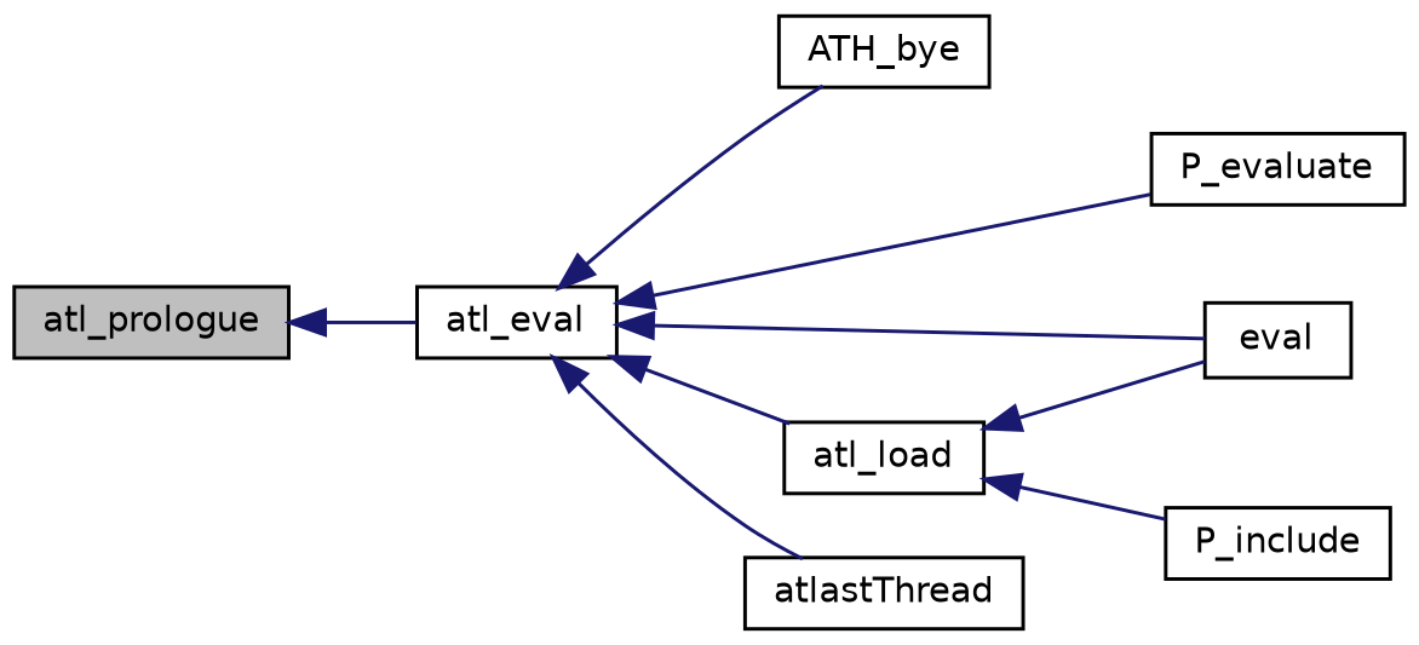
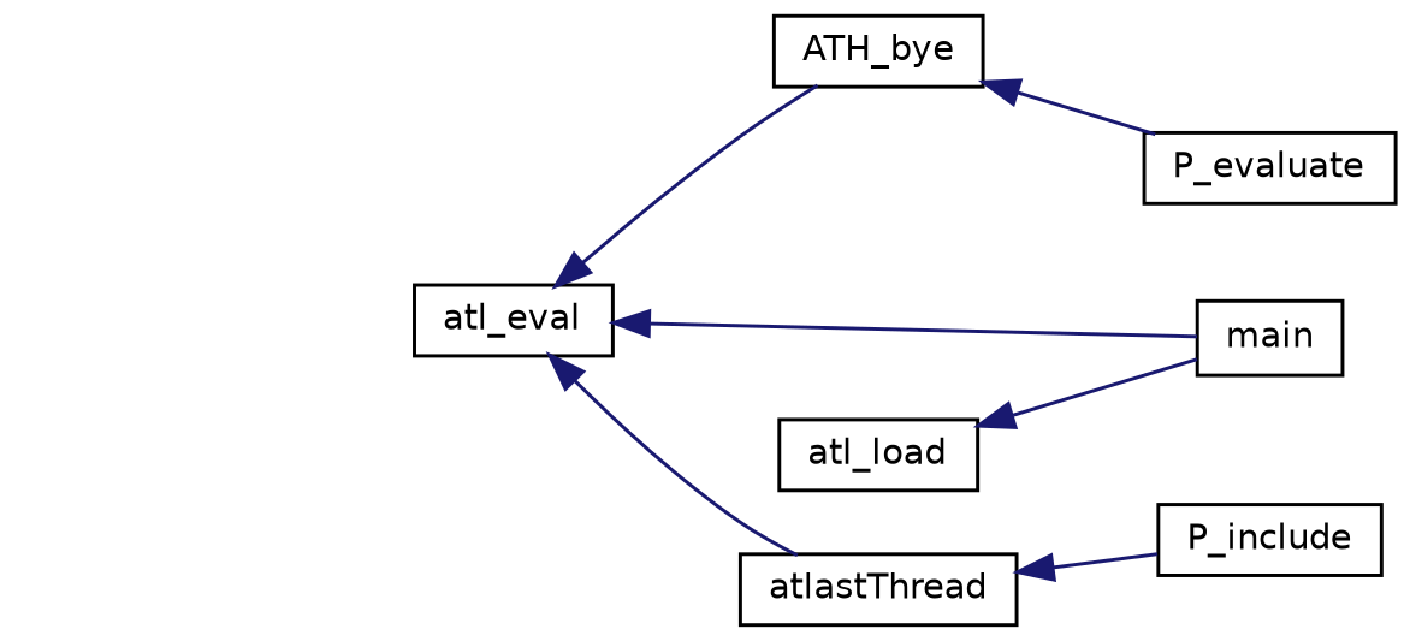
  digraph {
    rankdir=LR
    node [color=black fillcolor=white fontname=Helvetica fontsize=10 shape=record style=filled]
    edge [color=midnightblue dir=back fontname=Helvetica fontsize=10 labelfontname=Helvetica labelfontsize=10 style=solid]
-   n1 [fillcolor=grey75 fontcolor=black height=0.2 label=atl_prologue width=0.4]
    n2 [height=0.2 label=atl_eval width=0.4]
    n3 [height=0.2 label=ATH_bye width=0.4]
    n4 [height=0.2 label=P_evaluate width=0.4]
    n5 [height=0.2 label=atl_load width=0.4]
-   n6 [height=0.2 label=eval width=0.4]
+   n6 [height=0.2 label=main width=0.4]
    n7 [height=0.2 label=atlastThread width=0.4]
    n8 [height=0.2 label=P_include width=0.4]
-   n1 -> n2
    n2 -> n3
-   n2 -> n4
-   n2 -> n5
+   n3 -> n4
    n2 -> n6
    n2 -> n7
    n5 -> n6
-   n5 -> n8
+   n7 -> n8
  }
